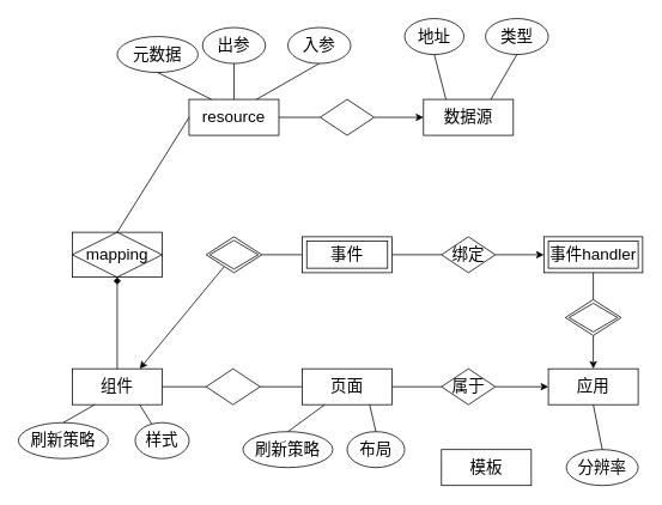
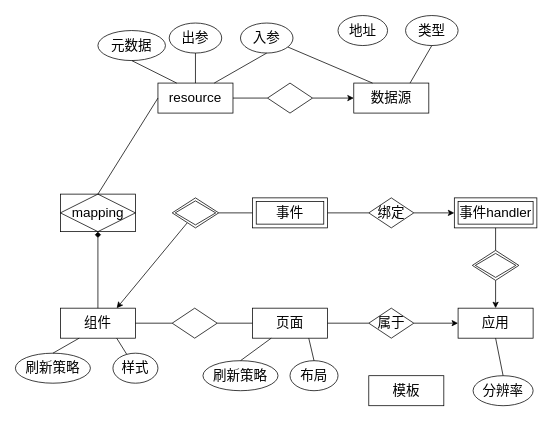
  <mxCell id="0" />
  <mxCell id="1" parent="0" />
  <mxCell id="2" value="组件" style="whiteSpace=wrap;html=1;align=center;fontSize=18;" parent="1" vertex="1"><mxGeometry x="80" y="410" width="100" height="40" as="geometry" /></mxCell>
  <mxCell id="3" value="" style="shape=rhombus;perimeter=rhombusPerimeter;whiteSpace=wrap;html=1;align=center;fontSize=18;" parent="1" vertex="1"><mxGeometry x="229" y="410" width="60" height="40" as="geometry" /></mxCell>
  <mxCell id="4" value="" style="endArrow=none;html=1;rounded=0;exitX=1;exitY=0.5;exitDx=0;exitDy=0;entryX=0;entryY=0.5;entryDx=0;entryDy=0;fontSize=18;" parent="1" source="2" target="3" edge="1"><mxGeometry relative="1" as="geometry"><mxPoint x="170" y="430" as="sourcePoint" /><mxPoint x="240" y="430" as="targetPoint" /></mxGeometry></mxCell>
  <mxCell id="5" value="页面" style="whiteSpace=wrap;html=1;align=center;fontSize=18;" parent="1" vertex="1"><mxGeometry x="336" y="410" width="100" height="40" as="geometry" /></mxCell>
  <mxCell id="6" value="" style="edgeStyle=orthogonalEdgeStyle;rounded=0;orthogonalLoop=1;jettySize=auto;html=1;fontSize=18;" parent="1" source="7" target="8" edge="1"><mxGeometry relative="1" as="geometry" /></mxCell>
  <mxCell id="7" value="属于" style="shape=rhombus;perimeter=rhombusPerimeter;whiteSpace=wrap;html=1;align=center;fontSize=18;" parent="1" vertex="1"><mxGeometry x="491" y="410" width="60" height="40" as="geometry" /></mxCell>
  <mxCell id="8" value="应用" style="whiteSpace=wrap;html=1;align=center;fontSize=18;" parent="1" vertex="1"><mxGeometry x="610" y="410" width="100" height="40" as="geometry" /></mxCell>
  <mxCell id="9" value="" style="endArrow=none;html=1;rounded=0;exitX=1;exitY=0.5;exitDx=0;exitDy=0;entryX=0;entryY=0.5;entryDx=0;entryDy=0;fontSize=18;" parent="1" source="3" target="5" edge="1"><mxGeometry relative="1" as="geometry"><mxPoint x="150" y="440" as="sourcePoint" /><mxPoint x="240" y="440" as="targetPoint" /></mxGeometry></mxCell>
  <mxCell id="10" value="" style="endArrow=none;html=1;rounded=0;exitX=1;exitY=0.5;exitDx=0;exitDy=0;entryX=0;entryY=0.5;entryDx=0;entryDy=0;fontSize=18;" parent="1" source="5" target="7" edge="1"><mxGeometry relative="1" as="geometry"><mxPoint x="116" y="450" as="sourcePoint" /><mxPoint x="206" y="450" as="targetPoint" /></mxGeometry></mxCell>
  <mxCell id="11" value="mapping" style="shape=associativeEntity;whiteSpace=wrap;html=1;align=center;fontSize=18;" parent="1" vertex="1"><mxGeometry x="80" y="258" width="100" height="50" as="geometry" /></mxCell>
  <mxCell id="12" value="事件" style="shape=ext;margin=3;double=1;whiteSpace=wrap;html=1;align=center;fontSize=18;" parent="1" vertex="1"><mxGeometry x="336" y="263" width="100" height="40" as="geometry" /></mxCell>
  <mxCell id="13" value="" style="rounded=0;orthogonalLoop=1;jettySize=auto;html=1;entryX=0.75;entryY=0;entryDx=0;entryDy=0;fontSize=18;" parent="1" source="14" target="2" edge="1"><mxGeometry relative="1" as="geometry" /></mxCell>
  <mxCell id="14" value="" style="shape=rhombus;double=1;perimeter=rhombusPerimeter;whiteSpace=wrap;html=1;align=center;fontSize=18;" parent="1" vertex="1"><mxGeometry x="229" y="263" width="62" height="40" as="geometry" /></mxCell>
  <mxCell id="15" value="" style="endArrow=none;html=1;rounded=0;exitX=1;exitY=0.5;exitDx=0;exitDy=0;entryX=0;entryY=0.5;entryDx=0;entryDy=0;fontSize=18;" parent="1" source="14" target="12" edge="1"><mxGeometry relative="1" as="geometry"><mxPoint x="480" y="170" as="sourcePoint" /><mxPoint x="640" y="170" as="targetPoint" /></mxGeometry></mxCell>
  <mxCell id="16" value="事件handler" style="shape=ext;margin=3;double=1;whiteSpace=wrap;html=1;align=center;fontSize=18;" parent="1" vertex="1"><mxGeometry x="605" y="263" width="110" height="40" as="geometry" /></mxCell>
  <mxCell id="17" value="" style="edgeStyle=none;rounded=0;orthogonalLoop=1;jettySize=auto;html=1;fontSize=18;" parent="1" source="18" target="16" edge="1"><mxGeometry relative="1" as="geometry" /></mxCell>
  <mxCell id="18" value="绑定" style="shape=rhombus;perimeter=rhombusPerimeter;whiteSpace=wrap;html=1;align=center;fontSize=18;" parent="1" vertex="1"><mxGeometry x="491" y="263" width="60" height="40" as="geometry" /></mxCell>
  <mxCell id="19" value="" style="endArrow=none;html=1;rounded=0;exitX=1;exitY=0.5;exitDx=0;exitDy=0;entryX=0;entryY=0.5;entryDx=0;entryDy=0;fontSize=18;" parent="1" source="12" target="18" edge="1"><mxGeometry relative="1" as="geometry"><mxPoint x="301" y="293" as="sourcePoint" /><mxPoint x="346" y="293" as="targetPoint" /></mxGeometry></mxCell>
  <mxCell id="20" value="" style="endArrow=none;html=1;rounded=0;exitX=0.5;exitY=1;exitDx=0;exitDy=0;entryX=0.5;entryY=0;entryDx=0;entryDy=0;fontSize=18;" parent="1" source="16" edge="1"><mxGeometry relative="1" as="geometry"><mxPoint x="740" y="330" as="sourcePoint" /><mxPoint x="660" y="333" as="targetPoint" /></mxGeometry></mxCell>
  <mxCell id="21" value="" style="edgeStyle=none;rounded=0;orthogonalLoop=1;jettySize=auto;html=1;exitX=0.5;exitY=1;exitDx=0;exitDy=0;entryX=0.5;entryY=0;entryDx=0;entryDy=0;fontSize=18;" parent="1" target="8" edge="1"><mxGeometry relative="1" as="geometry"><mxPoint x="660" y="373" as="sourcePoint" /><mxPoint x="620" y="293" as="targetPoint" /></mxGeometry></mxCell>
  <mxCell id="22" value="" style="shape=rhombus;double=1;perimeter=rhombusPerimeter;whiteSpace=wrap;html=1;align=center;fontSize=18;" parent="1" vertex="1"><mxGeometry x="629" y="333" width="62" height="40" as="geometry" /></mxCell>
  <mxCell id="23" value="模板" style="whiteSpace=wrap;html=1;align=center;fontSize=18;" parent="1" vertex="1"><mxGeometry x="491" y="500" width="100" height="40" as="geometry" /></mxCell>
  <mxCell id="24" value="数据源" style="whiteSpace=wrap;html=1;align=center;fontSize=18;" parent="1" vertex="1"><mxGeometry x="471" y="110" width="100" height="40" as="geometry" /></mxCell>
  <mxCell id="25" value="resource" style="whiteSpace=wrap;html=1;align=center;fontSize=18;" parent="1" vertex="1"><mxGeometry x="210" y="110" width="100" height="40" as="geometry" /></mxCell>
  <mxCell id="26" value="" style="edgeStyle=none;rounded=0;orthogonalLoop=1;jettySize=auto;html=1;fontSize=18;" parent="1" source="27" target="24" edge="1"><mxGeometry relative="1" as="geometry" /></mxCell>
  <mxCell id="27" value="" style="shape=rhombus;perimeter=rhombusPerimeter;whiteSpace=wrap;html=1;align=center;fontSize=18;" parent="1" vertex="1"><mxGeometry x="356" y="110" width="60" height="40" as="geometry" /></mxCell>
  <mxCell id="28" value="" style="endArrow=none;html=1;rounded=0;exitX=1;exitY=0.5;exitDx=0;exitDy=0;entryX=0;entryY=0.5;entryDx=0;entryDy=0;fontSize=18;" parent="1" source="25" target="27" edge="1"><mxGeometry relative="1" as="geometry"><mxPoint x="230" y="60" as="sourcePoint" /><mxPoint x="390" y="60" as="targetPoint" /></mxGeometry></mxCell>
  <mxCell id="29" value="" style="endArrow=diamond;html=1;rounded=0;exitX=0.5;exitY=0;exitDx=0;exitDy=0;entryX=0.5;entryY=1;entryDx=0;entryDy=0;fontSize=18;" parent="1" source="2" target="11" edge="1"><mxGeometry relative="1" as="geometry"><mxPoint x="100" y="510" as="sourcePoint" /><mxPoint x="130" y="380" as="targetPoint" /></mxGeometry></mxCell>
  <mxCell id="30" value="" style="endArrow=none;html=1;rounded=0;entryX=0.5;entryY=0;entryDx=0;entryDy=0;exitX=0;exitY=0.5;exitDx=0;exitDy=0;fontSize=18;" parent="1" source="25" target="11" edge="1"><mxGeometry relative="1" as="geometry"><mxPoint x="130" y="210" as="sourcePoint" /><mxPoint x="160" y="230" as="targetPoint" /></mxGeometry></mxCell>
  <mxCell id="31" value="刷新策略" style="ellipse;whiteSpace=wrap;html=1;align=center;fontSize=18;" parent="1" vertex="1"><mxGeometry x="20" y="470" width="100" height="40" as="geometry" /></mxCell>
  <mxCell id="32" value="" style="endArrow=none;html=1;rounded=0;exitX=0.5;exitY=0;exitDx=0;exitDy=0;entryX=0.25;entryY=1;entryDx=0;entryDy=0;fontSize=18;" parent="1" source="31" target="2" edge="1"><mxGeometry relative="1" as="geometry"><mxPoint x="-130" y="420" as="sourcePoint" /><mxPoint x="30" y="420" as="targetPoint" /></mxGeometry></mxCell>
  <mxCell id="33" value="样式" style="ellipse;whiteSpace=wrap;html=1;align=center;fontSize=18;" parent="1" vertex="1"><mxGeometry x="150" y="470" width="60" height="40" as="geometry" /></mxCell>
  <mxCell id="34" value="" style="endArrow=none;html=1;rounded=0;entryX=0.75;entryY=1;entryDx=0;entryDy=0;fontSize=18;" parent="1" source="33" target="2" edge="1"><mxGeometry relative="1" as="geometry"><mxPoint y="500" as="sourcePoint" x="0" /><mxPoint x="115" y="460" as="targetPoint" /></mxGeometry></mxCell>
  <mxCell id="35" value="刷新策略" style="ellipse;whiteSpace=wrap;html=1;align=center;fontSize=18;" parent="1" vertex="1"><mxGeometry x="270" y="480" width="100" height="40" as="geometry" /></mxCell>
  <mxCell id="36" value="" style="endArrow=none;html=1;rounded=0;entryX=0.25;entryY=1;entryDx=0;entryDy=0;exitX=0.5;exitY=0;exitDx=0;exitDy=0;fontSize=18;" parent="1" source="35" target="5" edge="1"><mxGeometry relative="1" as="geometry"><mxPoint x="129.27" y="510.073" as="sourcePoint" /><mxPoint x="140" y="460" as="targetPoint" /></mxGeometry></mxCell>
  <mxCell id="37" value="布局" style="ellipse;whiteSpace=wrap;html=1;align=center;fontSize=18;" parent="1" vertex="1"><mxGeometry x="386" y="480" width="64" height="40" as="geometry" /></mxCell>
  <mxCell id="38" value="" style="endArrow=none;html=1;rounded=0;entryX=0.75;entryY=1;entryDx=0;entryDy=0;exitX=0.5;exitY=0;exitDx=0;exitDy=0;fontSize=18;" parent="1" source="37" target="5" edge="1"><mxGeometry relative="1" as="geometry"><mxPoint x="296" y="490" as="sourcePoint" /><mxPoint x="371" y="460" as="targetPoint" /></mxGeometry></mxCell>
  <mxCell id="39" value="分辨率" style="ellipse;whiteSpace=wrap;html=1;align=center;fontSize=18;" parent="1" vertex="1"><mxGeometry x="630" y="500" width="80" height="40" as="geometry" /></mxCell>
  <mxCell id="40" value="" style="endArrow=none;html=1;rounded=0;entryX=0.5;entryY=1;entryDx=0;entryDy=0;exitX=0.5;exitY=0;exitDx=0;exitDy=0;fontSize=18;" parent="1" source="39" target="8" edge="1"><mxGeometry relative="1" as="geometry"><mxPoint x="416" y="490" as="sourcePoint" /><mxPoint x="396" y="460" as="targetPoint" /></mxGeometry></mxCell>
  <mxCell id="41" value="类型" style="ellipse;whiteSpace=wrap;html=1;align=center;fontSize=18;" parent="1" vertex="1"><mxGeometry x="540" y="20" width="70" height="40" as="geometry" /></mxCell>
  <mxCell id="42" value="地址" style="ellipse;whiteSpace=wrap;html=1;align=center;fontSize=18;" parent="1" vertex="1"><mxGeometry x="450" y="20" width="66" height="40" as="geometry" /></mxCell>
  <mxCell id="43" value="" style="endArrow=none;html=1;rounded=0;exitX=0.75;exitY=0;exitDx=0;exitDy=0;entryX=0.5;entryY=1;entryDx=0;entryDy=0;fontSize=18;" parent="1" source="24" target="41" edge="1"><mxGeometry relative="1" as="geometry"><mxPoint x="700" y="130" as="sourcePoint" /><mxPoint x="860" y="130" as="targetPoint" /></mxGeometry></mxCell>
- <mxCell id="44" value="" style="endArrow=none;html=1;rounded=0;exitX=0.25;exitY=0;exitDx=0;exitDy=0;entryX=0.5;entryY=1;entryDx=0;entryDy=0;fontSize=18;" parent="1" source="24" target="42" edge="1"><mxGeometry relative="1" as="geometry"><mxPoint x="556" y="120" as="sourcePoint" /><mxPoint x="600" y="70" as="targetPoint" /></mxGeometry></mxCell>
+ <mxCell id="44" value="" style="endArrow=none;html=1;rounded=0;exitX=0.25;exitY=0;exitDx=0;exitDy=0;fontSize=18;" parent="1" source="24" target="47" edge="1"><mxGeometry relative="1" as="geometry"><mxPoint x="556" y="120" as="sourcePoint" /><mxPoint x="600" y="70" as="targetPoint" /></mxGeometry></mxCell>
  <mxCell id="45" value="元数据" style="ellipse;whiteSpace=wrap;html=1;align=center;fontSize=18;" parent="1" vertex="1"><mxGeometry x="130" y="40" width="90" height="40" as="geometry" /></mxCell>
  <mxCell id="46" value="出参" style="ellipse;whiteSpace=wrap;html=1;align=center;fontSize=18;" parent="1" vertex="1"><mxGeometry x="225" y="30" width="70" height="40" as="geometry" /></mxCell>
  <mxCell id="47" value="入参" style="ellipse;whiteSpace=wrap;html=1;align=center;fontSize=18;" parent="1" vertex="1"><mxGeometry x="320" y="30" width="70" height="40" as="geometry" /></mxCell>
  <mxCell id="48" value="" style="endArrow=none;html=1;rounded=0;exitX=0.5;exitY=1;exitDx=0;exitDy=0;entryX=0.75;entryY=0;entryDx=0;entryDy=0;fontSize=18;" parent="1" source="47" target="25" edge="1"><mxGeometry relative="1" as="geometry"><mxPoint x="506" y="120" as="sourcePoint" /><mxPoint x="493" y="70" as="targetPoint" /></mxGeometry></mxCell>
  <mxCell id="49" value="" style="endArrow=none;html=1;rounded=0;exitX=0.5;exitY=1;exitDx=0;exitDy=0;entryX=0.5;entryY=0;entryDx=0;entryDy=0;fontSize=18;" parent="1" source="46" target="25" edge="1"><mxGeometry relative="1" as="geometry"><mxPoint x="365" y="80" as="sourcePoint" /><mxPoint x="295" y="120" as="targetPoint" /></mxGeometry></mxCell>
  <mxCell id="50" value="" style="endArrow=none;html=1;rounded=0;exitX=0.5;exitY=1;exitDx=0;exitDy=0;entryX=0.25;entryY=0;entryDx=0;entryDy=0;fontSize=18;" parent="1" source="45" target="25" edge="1"><mxGeometry relative="1" as="geometry"><mxPoint x="270" y="80" as="sourcePoint" /><mxPoint x="270" y="120" as="targetPoint" /></mxGeometry></mxCell>
